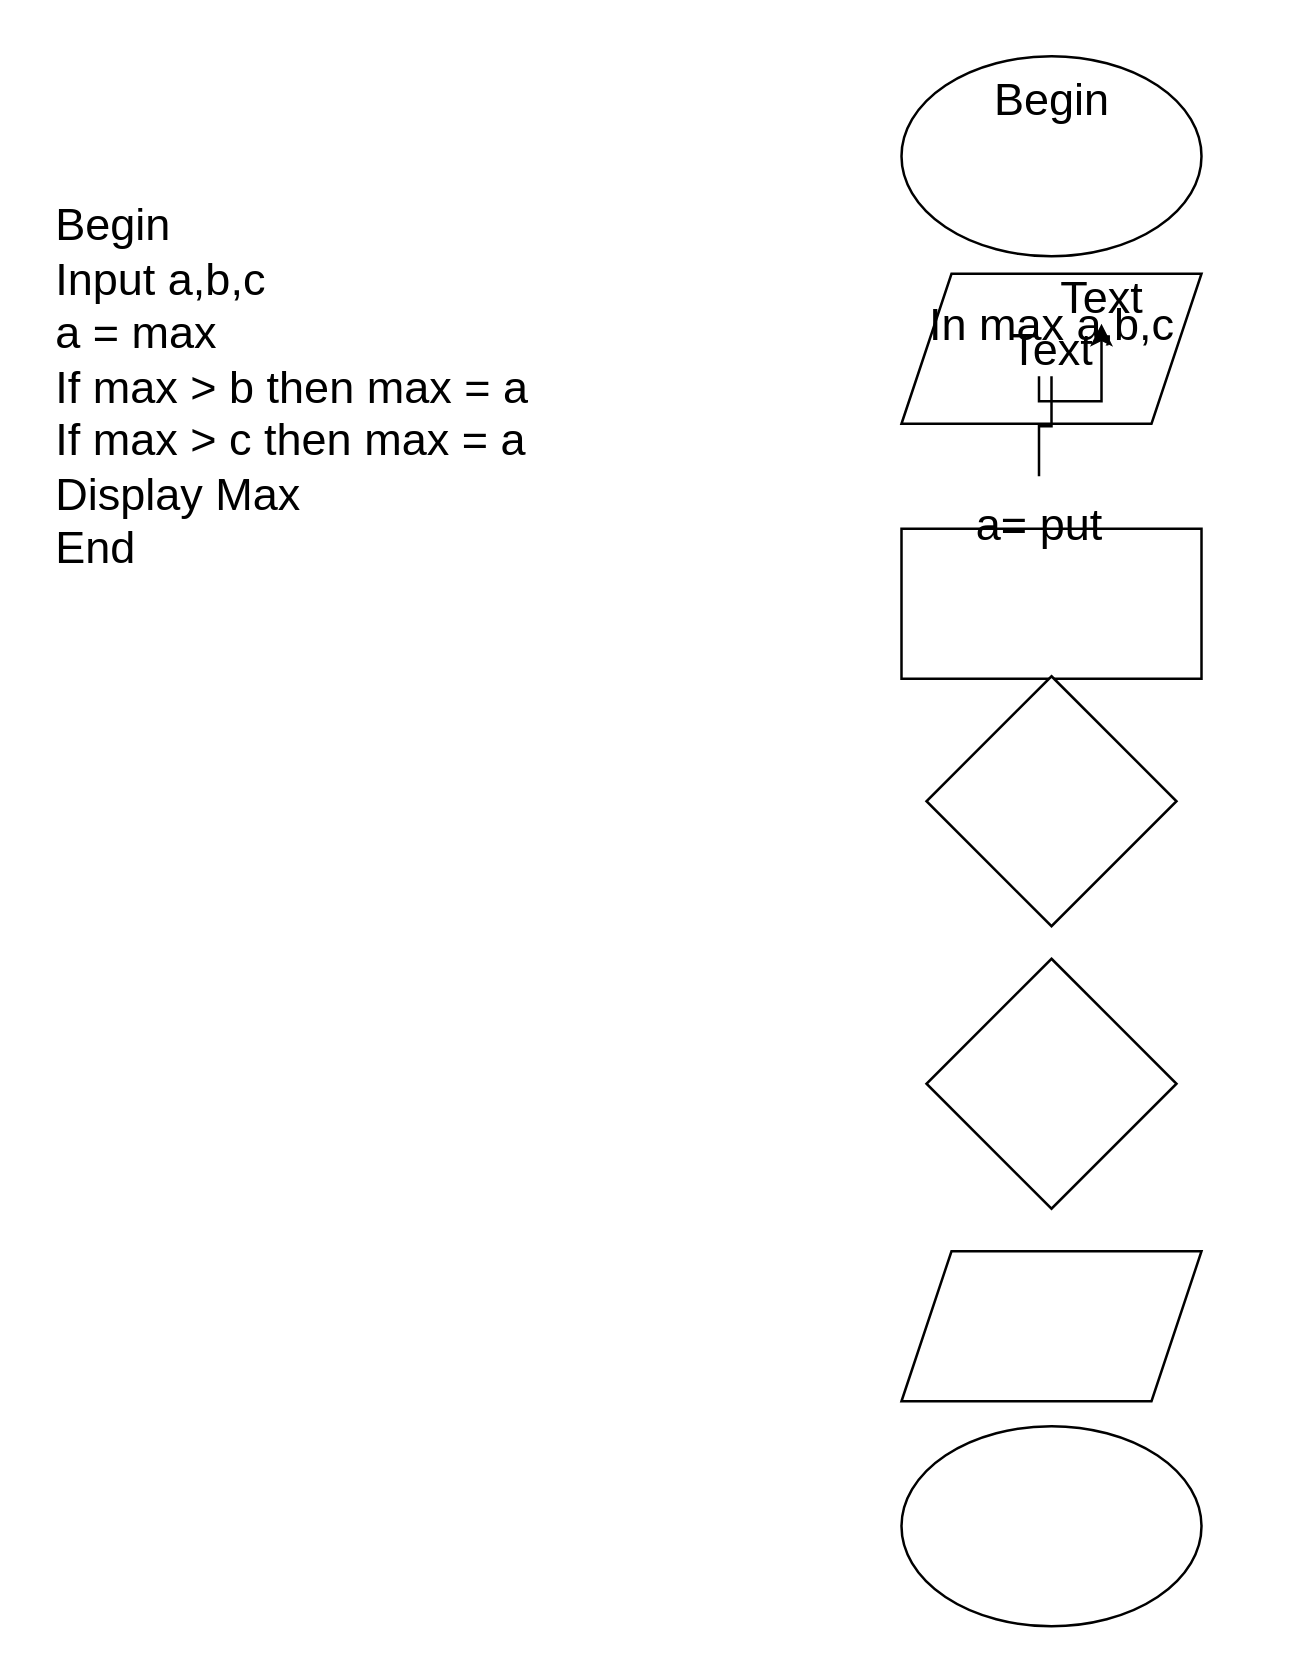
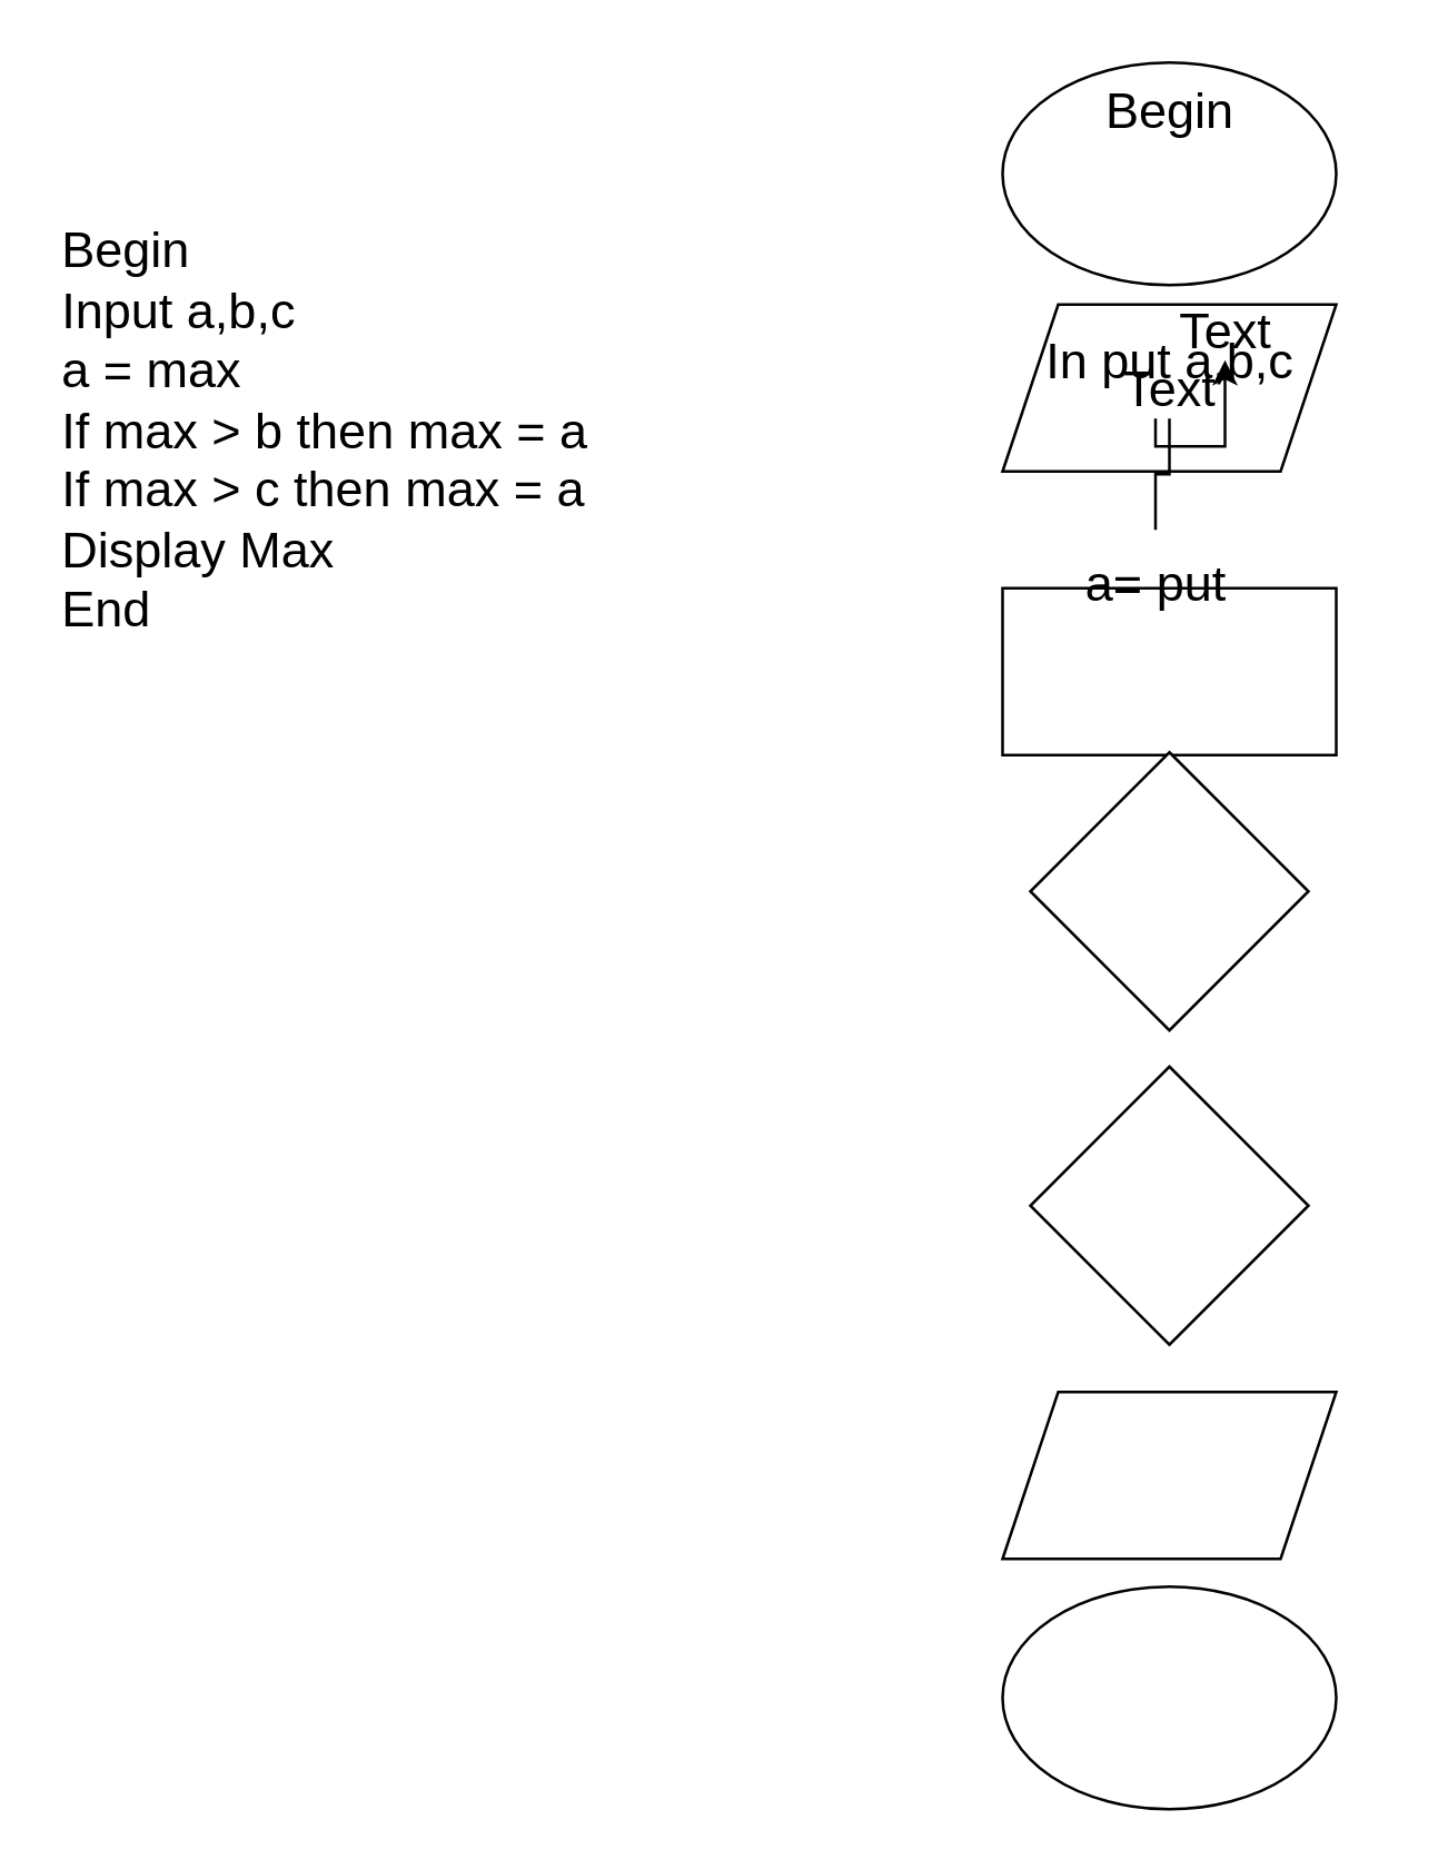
  <mxCell id="0" />
  <mxCell id="1" parent="0" />
  <mxCell id="2" value="&lt;font style=&quot;font-size: 18px;&quot;&gt;Begin&amp;nbsp; &amp;nbsp;&lt;br&gt;Input a,b,c&lt;br&gt;a = max&lt;br&gt;If max &amp;gt; b then max = a&lt;br&gt;If max &amp;gt; c then max = a&lt;br&gt;Display Max&lt;br&gt;End&lt;/font&gt;" style="text;html=1;strokeColor=none;fillColor=none;align=left;verticalAlign=middle;whiteSpace=wrap;rounded=0;" vertex="1" parent="1"><mxGeometry x="20" y="20" width="250" height="270" as="geometry" /></mxCell>
  <mxCell id="3" value="" style="ellipse;whiteSpace=wrap;html=1;fontSize=14;" vertex="1" parent="1"><mxGeometry x="360" y="22" width="120" height="80" as="geometry" /></mxCell>
  <mxCell id="4" value="" style="shape=parallelogram;perimeter=parallelogramPerimeter;whiteSpace=wrap;html=1;fixedSize=1;fontSize=14;" vertex="1" parent="1"><mxGeometry x="360" y="109" width="120" height="60" as="geometry" /></mxCell>
  <mxCell id="5" value="" style="rounded=0;whiteSpace=wrap;html=1;fontSize=14;" vertex="1" parent="1"><mxGeometry x="360" y="211" width="120" height="60" as="geometry" /></mxCell>
  <mxCell id="6" value="" style="rhombus;whiteSpace=wrap;html=1;fontSize=14;" vertex="1" parent="1"><mxGeometry x="370" width="100" height="100" as="geometry" y="270" /></mxCell>
  <mxCell id="7" value="" style="rhombus;whiteSpace=wrap;html=1;fontSize=14;" vertex="1" parent="1"><mxGeometry x="370" y="383" width="100" height="100" as="geometry" /></mxCell>
  <mxCell id="8" value="" style="shape=parallelogram;perimeter=parallelogramPerimeter;whiteSpace=wrap;html=1;fixedSize=1;fontSize=14;" vertex="1" parent="1"><mxGeometry x="360" y="500" width="120" height="60" as="geometry" /></mxCell>
  <mxCell id="9" value="" style="ellipse;whiteSpace=wrap;html=1;fontSize=18;" vertex="1" parent="1"><mxGeometry x="360" y="570" width="120" height="80" as="geometry" /></mxCell>
  <mxCell id="10" value="Begin" style="text;html=1;align=center;verticalAlign=middle;resizable=0;points=[];autosize=1;strokeColor=none;fillColor=none;fontSize=18;" vertex="1" parent="1"><mxGeometry x="385" y="20" width="70" height="40" as="geometry" /></mxCell>
- <mxCell id="11" value="In max a,b,c&amp;nbsp; &amp;nbsp;&amp;nbsp;" style="text;html=1;align=center;verticalAlign=middle;resizable=0;points=[];autosize=1;strokeColor=none;fillColor=none;fontSize=18;" vertex="1" parent="1"><mxGeometry x="365" y="110" width="130" height="40" as="geometry" /></mxCell>
+ <mxCell id="11" value="In put a,b,c&amp;nbsp; &amp;nbsp;&amp;nbsp;" style="text;html=1;align=center;verticalAlign=middle;resizable=0;points=[];autosize=1;strokeColor=none;fillColor=none;fontSize=18;" vertex="1" parent="1"><mxGeometry x="365" y="110" width="130" height="40" as="geometry" /></mxCell>
  <mxCell id="12" value="" style="edgeStyle=orthogonalEdgeStyle;rounded=0;orthogonalLoop=1;jettySize=auto;html=1;fontSize=18;startArrow=none;" edge="1" parent="1" source="15" target="14"><mxGeometry relative="1" as="geometry"><Array as="points"><mxPoint x="415" y="160" /><mxPoint x="440" y="160" /></Array></mxGeometry></mxCell>
  <mxCell id="13" value="a= put" style="text;html=1;align=center;verticalAlign=middle;resizable=0;points=[];autosize=1;strokeColor=none;fillColor=none;fontSize=18;" vertex="1" parent="1"><mxGeometry x="375" y="190" width="80" height="40" as="geometry" /></mxCell>
  <mxCell id="14" value="Text" style="text;html=1;align=center;verticalAlign=middle;resizable=0;points=[];autosize=1;strokeColor=none;fillColor=none;fontSize=18;" vertex="1" parent="1"><mxGeometry x="420" y="109" width="40" height="20" as="geometry" /></mxCell>
  <mxCell id="15" value="Text" style="text;html=1;align=center;verticalAlign=middle;resizable=0;points=[];autosize=1;strokeColor=none;fillColor=none;fontSize=18;" vertex="1" parent="1"><mxGeometry x="400" y="130" width="40" height="20" as="geometry" /></mxCell>
  <mxCell id="16" value="" style="edgeStyle=orthogonalEdgeStyle;rounded=0;orthogonalLoop=1;jettySize=auto;html=1;fontSize=18;endArrow=none;" edge="1" parent="1" source="13" target="15"><mxGeometry relative="1" as="geometry"><mxPoint x="415" y="190" as="sourcePoint" /><mxPoint x="440" y="129" as="targetPoint" /><Array as="points" /></mxGeometry></mxCell>
